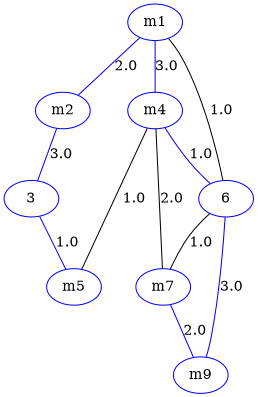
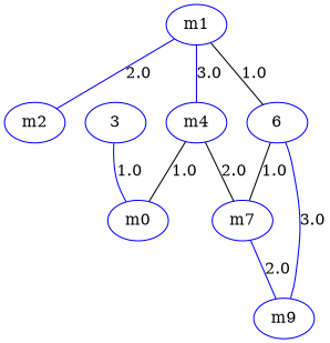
  strict graph {
    node [color=blue]
    edge [color=blue]
    n1 [label=m1]
    n2 [label=m2]
    n3 [label=m4]
    6
    3
-   n6 [label=m5]
+   n6 [label=m0]
    n7 [label=m7]
    n8 [label=m9]
    n1 -- n2 [label=2.0]
    n1 -- n3 [label=3.0]
    n1 -- 6 [color=black label=1.0]
-   n2 -- 3 [label=3.0]
-   n3 -- 6 [label=1.0]
    n3 -- n6 [color=black label=1.0]
    n3 -- n7 [color=black label=2.0]
    6 -- n7 [color=black label=1.0]
    6 -- n8 [label=3.0]
    3 -- n6 [label=1.0]
    n7 -- n8 [label=2.0]
  }
